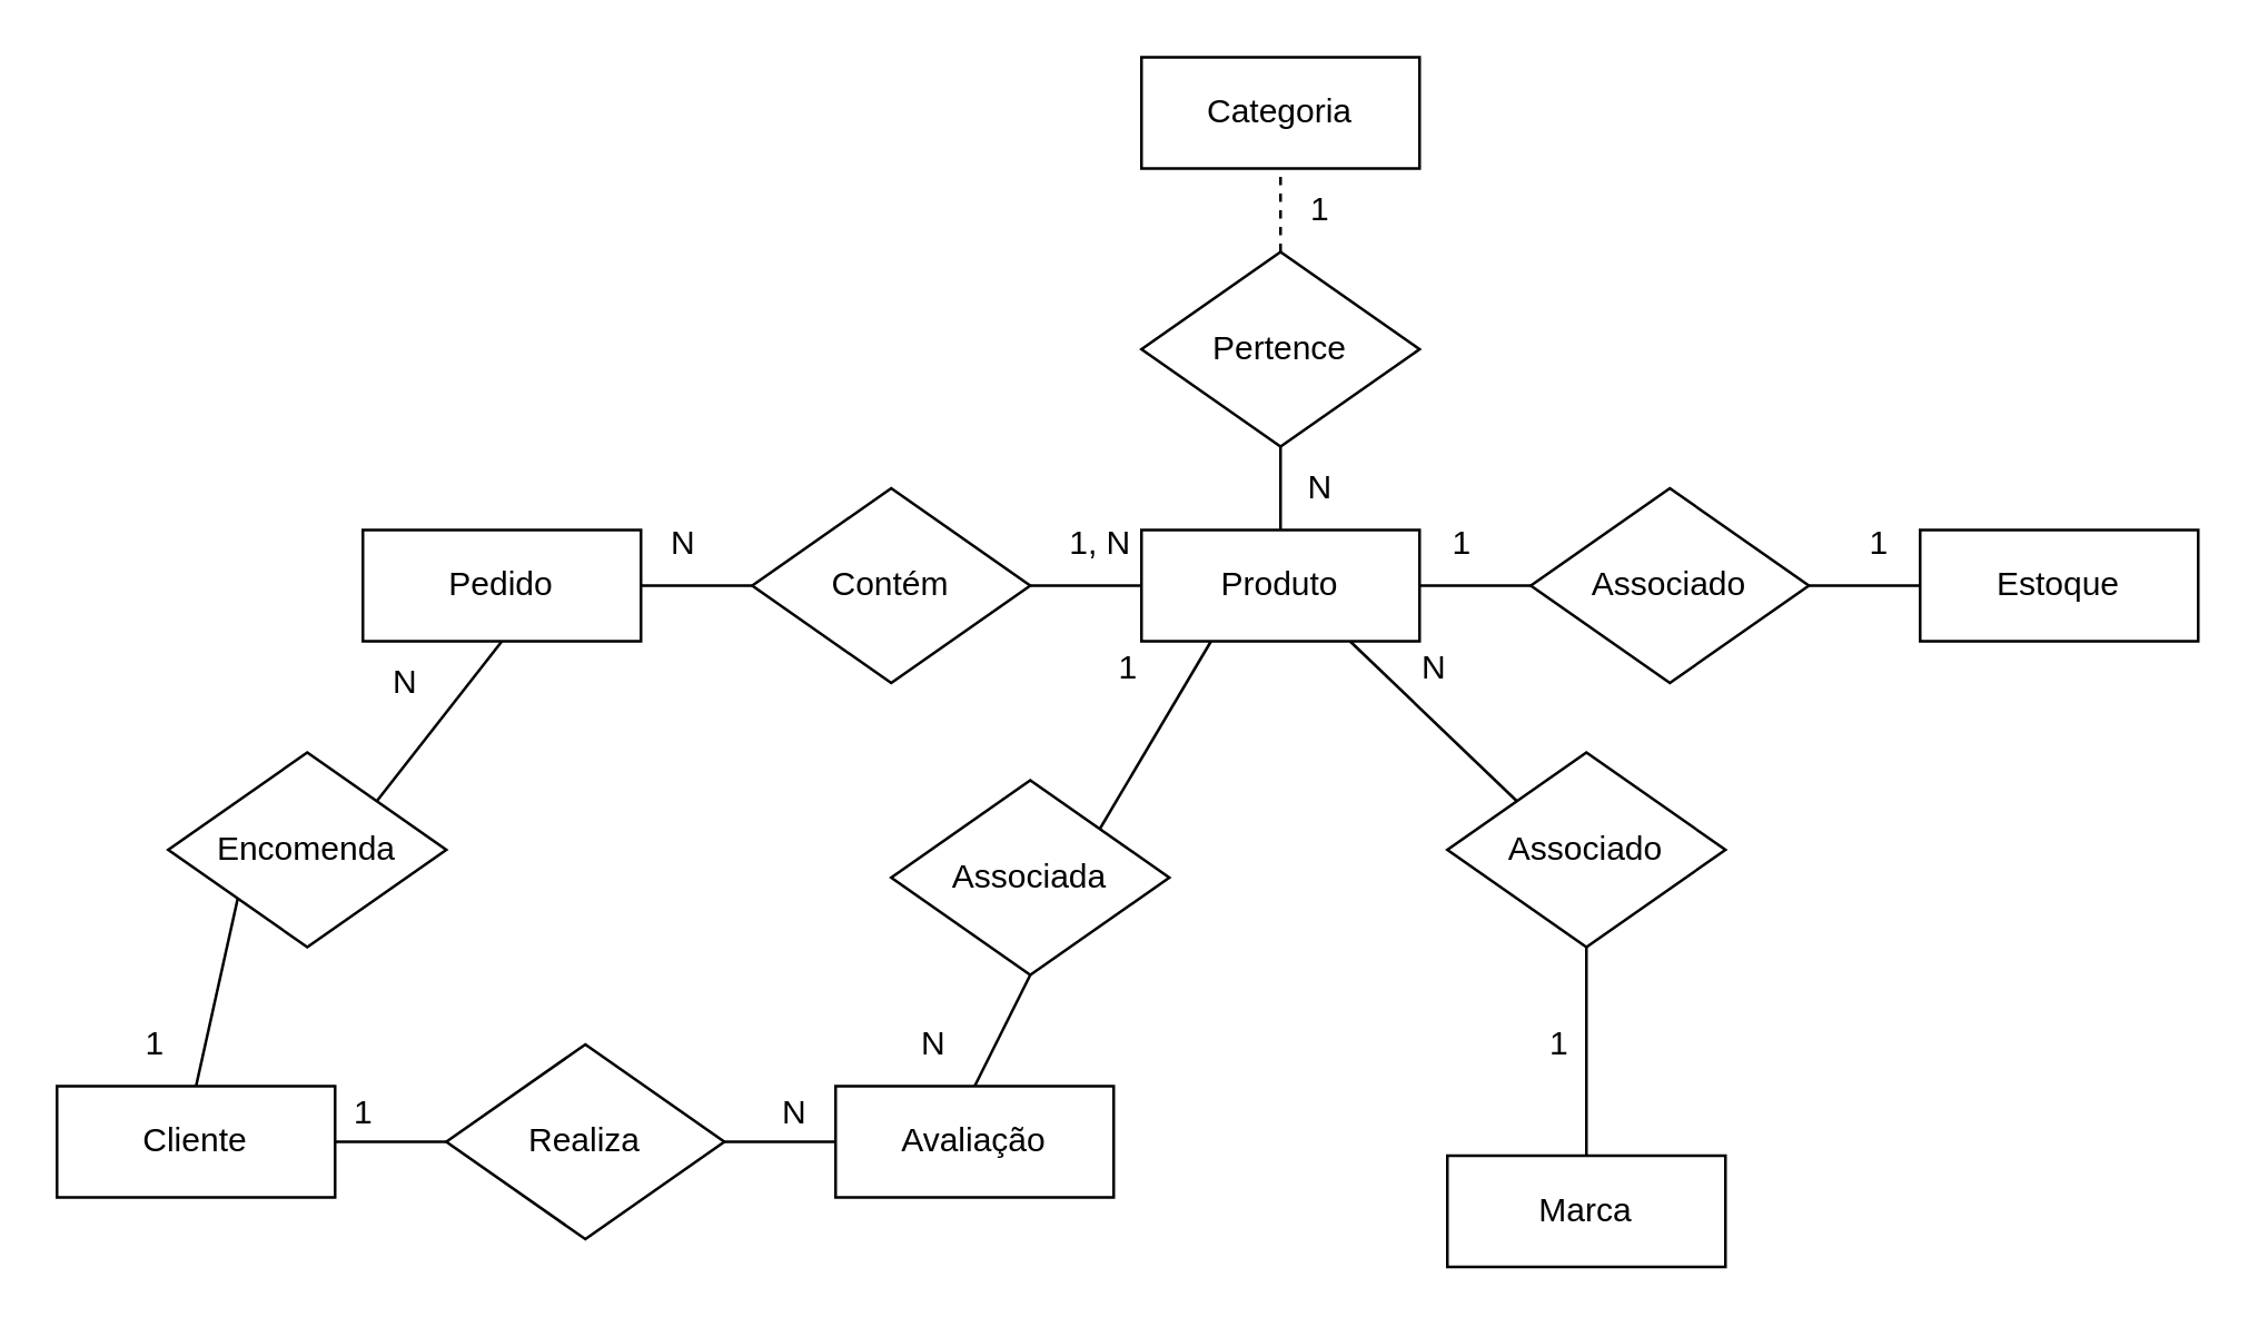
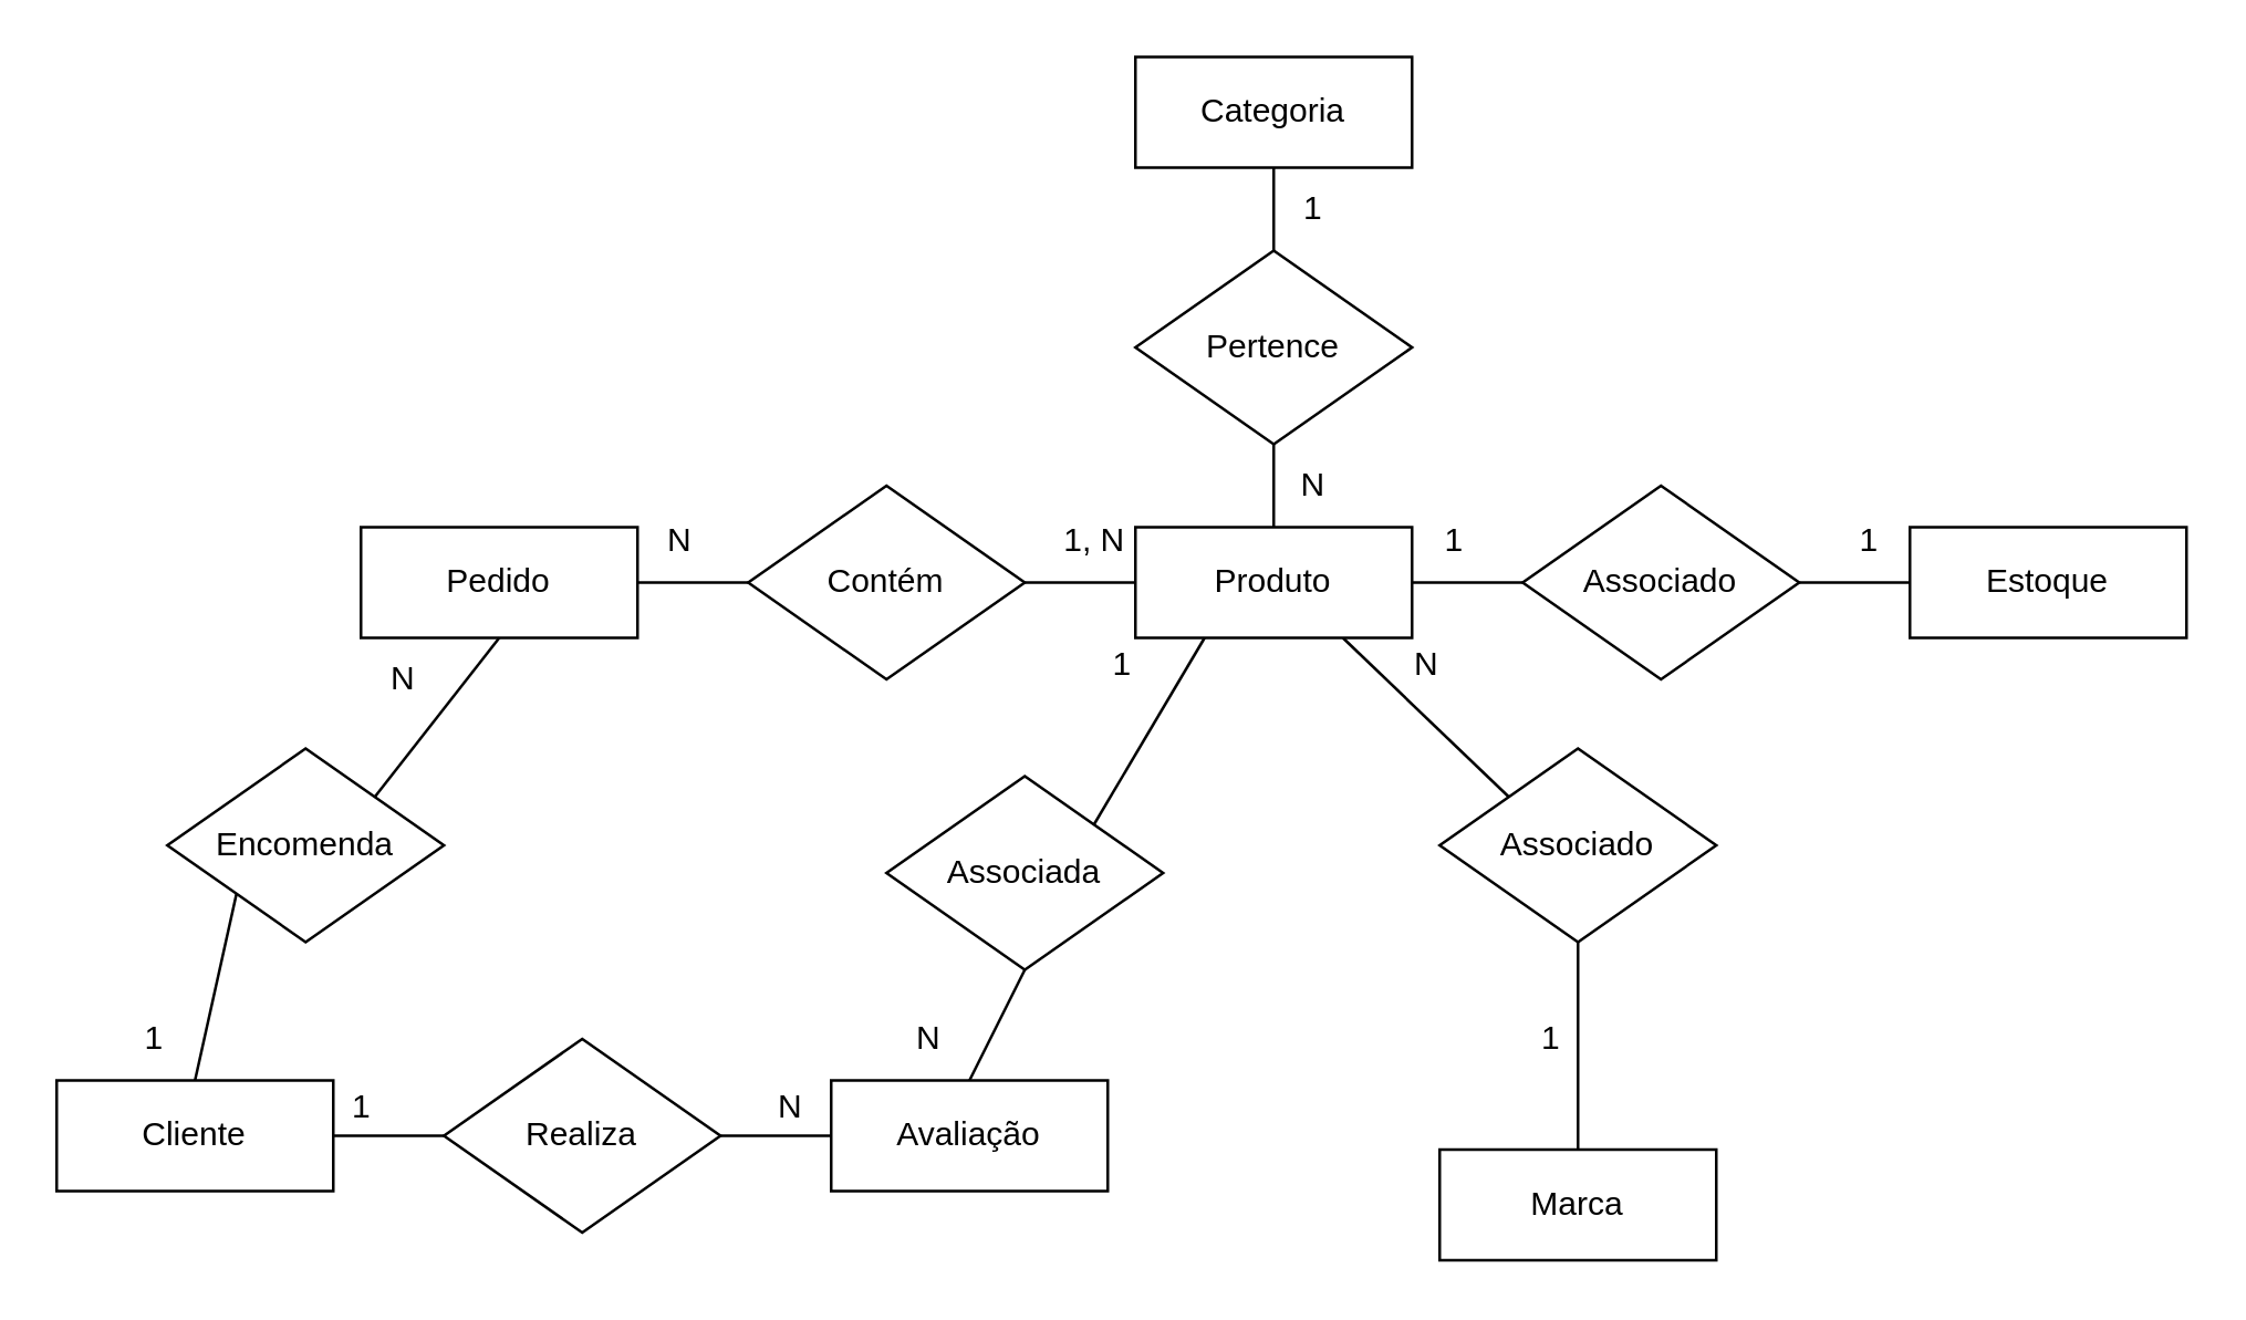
  <mxCell id="0" />
  <mxCell id="1" parent="0" />
  <mxCell id="2" value="Categoria" style="rounded=0;whiteSpace=wrap;html=1;" parent="1" vertex="1"><mxGeometry x="410" y="20" width="100" height="40" as="geometry" /></mxCell>
  <mxCell id="3" value="Marca" style="rounded=0;whiteSpace=wrap;html=1;" parent="1" vertex="1"><mxGeometry x="520" y="415" width="100" height="40" as="geometry" /></mxCell>
  <mxCell id="4" style="edgeStyle=none;html=1;exitX=0.75;exitY=1;exitDx=0;exitDy=0;entryX=0;entryY=0;entryDx=0;entryDy=0;endArrow=none;endFill=0;" parent="1" source="6" target="14" edge="1"><mxGeometry relative="1" as="geometry" /></mxCell>
  <mxCell id="5" style="edgeStyle=none;html=1;endArrow=none;endFill=0;" parent="1" source="6" target="12" edge="1"><mxGeometry relative="1" as="geometry" /></mxCell>
  <mxCell id="6" value="Produto" style="rounded=0;whiteSpace=wrap;html=1;" parent="1" vertex="1"><mxGeometry x="410" y="190" width="100" height="40" as="geometry" /></mxCell>
  <mxCell id="7" value="Avaliação" style="rounded=0;whiteSpace=wrap;html=1;" parent="1" vertex="1"><mxGeometry x="300" y="390" width="100" height="40" as="geometry" /></mxCell>
  <mxCell id="8" value="Pedido" style="rounded=0;whiteSpace=wrap;html=1;" parent="1" vertex="1"><mxGeometry x="130" y="190" width="100" height="40" as="geometry" /></mxCell>
  <mxCell id="9" style="edgeStyle=none;html=1;exitX=0.5;exitY=0;exitDx=0;exitDy=0;entryX=0;entryY=1;entryDx=0;entryDy=0;endArrow=none;endFill=0;" parent="1" source="10" target="25" edge="1"><mxGeometry relative="1" as="geometry" /></mxCell>
  <mxCell id="10" value="Cliente" style="rounded=0;whiteSpace=wrap;html=1;" parent="1" vertex="1"><mxGeometry x="20" y="390" width="100" height="40" as="geometry" /></mxCell>
- <mxCell id="11" style="edgeStyle=none;html=1;endArrow=none;endFill=0;dashed=1;" parent="1" source="12" target="2" edge="1"><mxGeometry relative="1" as="geometry" /></mxCell>
+ <mxCell id="11" style="edgeStyle=none;html=1;endArrow=none;endFill=0;" parent="1" source="12" target="2" edge="1"><mxGeometry relative="1" as="geometry" /></mxCell>
  <mxCell id="12" value="Pertence" style="rhombus;whiteSpace=wrap;html=1;" parent="1" vertex="1"><mxGeometry x="410" y="90" width="100" height="70" as="geometry" /></mxCell>
  <mxCell id="13" style="edgeStyle=none;html=1;exitX=0.5;exitY=1;exitDx=0;exitDy=0;entryX=0.5;entryY=0;entryDx=0;entryDy=0;endArrow=none;endFill=0;" parent="1" source="14" target="3" edge="1"><mxGeometry relative="1" as="geometry" /></mxCell>
  <mxCell id="14" value="Associado" style="rhombus;whiteSpace=wrap;html=1;" parent="1" vertex="1"><mxGeometry x="520" y="270" width="100" height="70" as="geometry" /></mxCell>
  <mxCell id="15" style="edgeStyle=none;html=1;exitX=0.25;exitY=1;exitDx=0;exitDy=0;entryX=1;entryY=0;entryDx=0;entryDy=0;endArrow=none;endFill=0;" parent="1" source="6" target="17" edge="1"><mxGeometry relative="1" as="geometry"><mxPoint x="280" y="230" as="sourcePoint" /></mxGeometry></mxCell>
  <mxCell id="16" style="edgeStyle=none;html=1;exitX=0.5;exitY=1;exitDx=0;exitDy=0;entryX=0.5;entryY=0;entryDx=0;entryDy=0;endArrow=none;endFill=0;" parent="1" source="17" target="7" edge="1"><mxGeometry relative="1" as="geometry"><mxPoint x="455" y="380" as="targetPoint" /></mxGeometry></mxCell>
  <mxCell id="17" value="Associada" style="rhombus;whiteSpace=wrap;html=1;" parent="1" vertex="1"><mxGeometry x="320" y="280" width="100" height="70" as="geometry" /></mxCell>
  <mxCell id="18" style="edgeStyle=none;html=1;endArrow=none;endFill=0;" parent="1" target="20" edge="1"><mxGeometry relative="1" as="geometry"><mxPoint x="230" y="210" as="sourcePoint" /></mxGeometry></mxCell>
  <mxCell id="19" style="edgeStyle=none;html=1;endArrow=none;endFill=0;" parent="1" source="20" edge="1"><mxGeometry relative="1" as="geometry"><mxPoint x="410" y="210" as="targetPoint" /></mxGeometry></mxCell>
  <mxCell id="20" value="Contém" style="rhombus;whiteSpace=wrap;html=1;" parent="1" vertex="1"><mxGeometry x="270" y="175" width="100" height="70" as="geometry" /></mxCell>
  <mxCell id="21" style="edgeStyle=none;html=1;endArrow=none;endFill=0;" parent="1" target="23" edge="1"><mxGeometry relative="1" as="geometry"><mxPoint x="120" y="410" as="sourcePoint" /></mxGeometry></mxCell>
  <mxCell id="22" style="edgeStyle=none;html=1;endArrow=none;endFill=0;" parent="1" source="23" edge="1"><mxGeometry relative="1" as="geometry"><mxPoint x="300" y="410" as="targetPoint" /></mxGeometry></mxCell>
  <mxCell id="23" value="Realiza" style="rhombus;whiteSpace=wrap;html=1;" parent="1" vertex="1"><mxGeometry x="160" y="375" width="100" height="70" as="geometry" /></mxCell>
  <mxCell id="24" style="edgeStyle=none;html=1;exitX=1;exitY=0;exitDx=0;exitDy=0;entryX=0.5;entryY=1;entryDx=0;entryDy=0;endArrow=none;endFill=0;" parent="1" source="25" target="8" edge="1"><mxGeometry relative="1" as="geometry" /></mxCell>
  <mxCell id="25" value="Encomenda" style="rhombus;whiteSpace=wrap;html=1;" parent="1" vertex="1"><mxGeometry x="60" y="270" width="100" height="70" as="geometry" /></mxCell>
  <mxCell id="26" value="1" style="text;html=1;align=center;verticalAlign=middle;resizable=0;points=[];autosize=1;strokeColor=none;fillColor=none;" parent="1" vertex="1"><mxGeometry x="459" y="60" width="30" height="30" as="geometry" /></mxCell>
  <mxCell id="27" value="N" style="text;html=1;align=center;verticalAlign=middle;resizable=0;points=[];autosize=1;strokeColor=none;fillColor=none;" parent="1" vertex="1"><mxGeometry x="459" y="160" width="30" height="30" as="geometry" /></mxCell>
  <mxCell id="28" value="N" style="text;html=1;align=center;verticalAlign=middle;resizable=0;points=[];autosize=1;strokeColor=none;fillColor=none;" parent="1" vertex="1"><mxGeometry x="500" y="225" width="30" height="30" as="geometry" /></mxCell>
  <mxCell id="29" value="1" style="text;html=1;align=center;verticalAlign=middle;resizable=0;points=[];autosize=1;strokeColor=none;fillColor=none;" parent="1" vertex="1"><mxGeometry x="545" y="360" width="30" height="30" as="geometry" /></mxCell>
  <mxCell id="30" value="N" style="text;html=1;align=center;verticalAlign=middle;resizable=0;points=[];autosize=1;strokeColor=none;fillColor=none;" parent="1" vertex="1"><mxGeometry x="230" y="180" width="30" height="30" as="geometry" /></mxCell>
  <mxCell id="31" value="1, N" style="text;html=1;align=center;verticalAlign=middle;resizable=0;points=[];autosize=1;strokeColor=none;fillColor=none;" parent="1" vertex="1"><mxGeometry x="370" y="180" width="50" height="30" as="geometry" /></mxCell>
  <mxCell id="32" value="1" style="text;html=1;align=center;verticalAlign=middle;resizable=0;points=[];autosize=1;strokeColor=none;fillColor=none;" parent="1" vertex="1"><mxGeometry x="40" y="360" width="30" height="30" as="geometry" /></mxCell>
  <mxCell id="33" value="N" style="text;html=1;align=center;verticalAlign=middle;resizable=0;points=[];autosize=1;strokeColor=none;fillColor=none;" parent="1" vertex="1"><mxGeometry x="130" y="230" width="30" height="30" as="geometry" /></mxCell>
  <mxCell id="34" value="N" style="text;html=1;align=center;verticalAlign=middle;resizable=0;points=[];autosize=1;strokeColor=none;fillColor=none;" parent="1" vertex="1"><mxGeometry x="320" y="360" width="30" height="30" as="geometry" /></mxCell>
  <mxCell id="35" value="1" style="text;html=1;align=center;verticalAlign=middle;resizable=0;points=[];autosize=1;strokeColor=none;fillColor=none;" parent="1" vertex="1"><mxGeometry x="390" y="225" width="30" height="30" as="geometry" /></mxCell>
  <mxCell id="36" value="1" style="text;html=1;align=center;verticalAlign=middle;resizable=0;points=[];autosize=1;strokeColor=none;fillColor=none;" parent="1" vertex="1"><mxGeometry x="115" y="385" width="30" height="30" as="geometry" /></mxCell>
  <mxCell id="37" value="N" style="text;html=1;align=center;verticalAlign=middle;resizable=0;points=[];autosize=1;strokeColor=none;fillColor=none;" parent="1" vertex="1"><mxGeometry x="270" y="385" width="30" height="30" as="geometry" /></mxCell>
  <mxCell id="38" value="1" style="text;html=1;align=center;verticalAlign=middle;resizable=0;points=[];autosize=1;strokeColor=none;fillColor=none;" parent="1" vertex="1"><mxGeometry x="510" y="180" width="30" height="30" as="geometry" /></mxCell>
  <mxCell id="39" value="Estoque" style="rounded=0;whiteSpace=wrap;html=1;" parent="1" vertex="1"><mxGeometry x="690" y="190" width="100" height="40" as="geometry" /></mxCell>
  <mxCell id="40" style="edgeStyle=none;html=1;endArrow=none;endFill=0;" parent="1" target="42" edge="1"><mxGeometry relative="1" as="geometry"><mxPoint x="510" y="210" as="sourcePoint" /></mxGeometry></mxCell>
  <mxCell id="41" style="edgeStyle=none;html=1;endArrow=none;endFill=0;" parent="1" source="42" target="39" edge="1"><mxGeometry relative="1" as="geometry" /></mxCell>
  <mxCell id="42" value="Associado" style="rhombus;whiteSpace=wrap;html=1;" parent="1" vertex="1"><mxGeometry x="550" y="175" width="100" height="70" as="geometry" /></mxCell>
  <mxCell id="43" value="1" style="text;html=1;align=center;verticalAlign=middle;resizable=0;points=[];autosize=1;strokeColor=none;fillColor=none;" parent="1" vertex="1"><mxGeometry x="660" y="180" width="30" height="30" as="geometry" /></mxCell>
